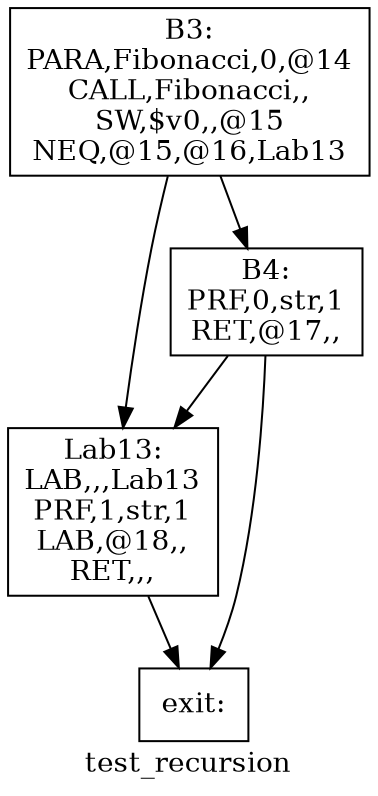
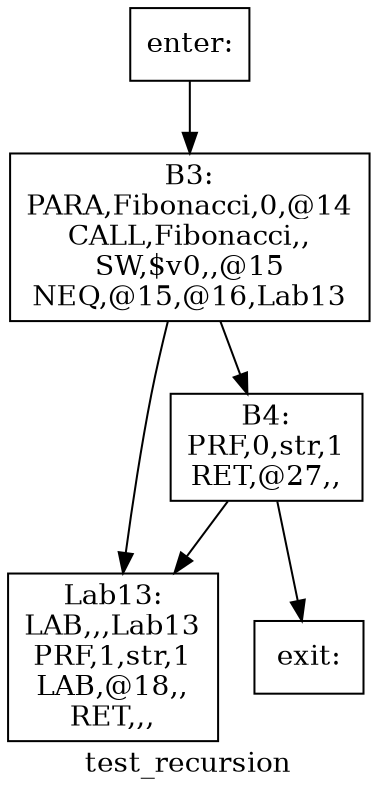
  digraph {
    label=test_recursion
    node [shape=box]
    n1 [label="B3:\nPARA,Fibonacci,0,@14\nCALL,Fibonacci,,\nSW,$v0,,@15\nNEQ,@15,@16,Lab13\n"]
-   n2 [label="B4:\nPRF,0,str,1\nRET,@17,,\n"]
+   n2 [label="B4:\nPRF,0,str,1\nRET,@27,,\n"]
    n3 [label="Lab13:\nLAB,,,Lab13\nPRF,1,str,1\nLAB,@18,,\nRET,,,\n"]
    n4 [label="exit:\n"]
+   n5 [label="enter:\n"]
    n1 -> n2
    n1 -> n3
    n2 -> n3
    n2 -> n4
-   n3 -> n4
+   n5 -> n1
  }
